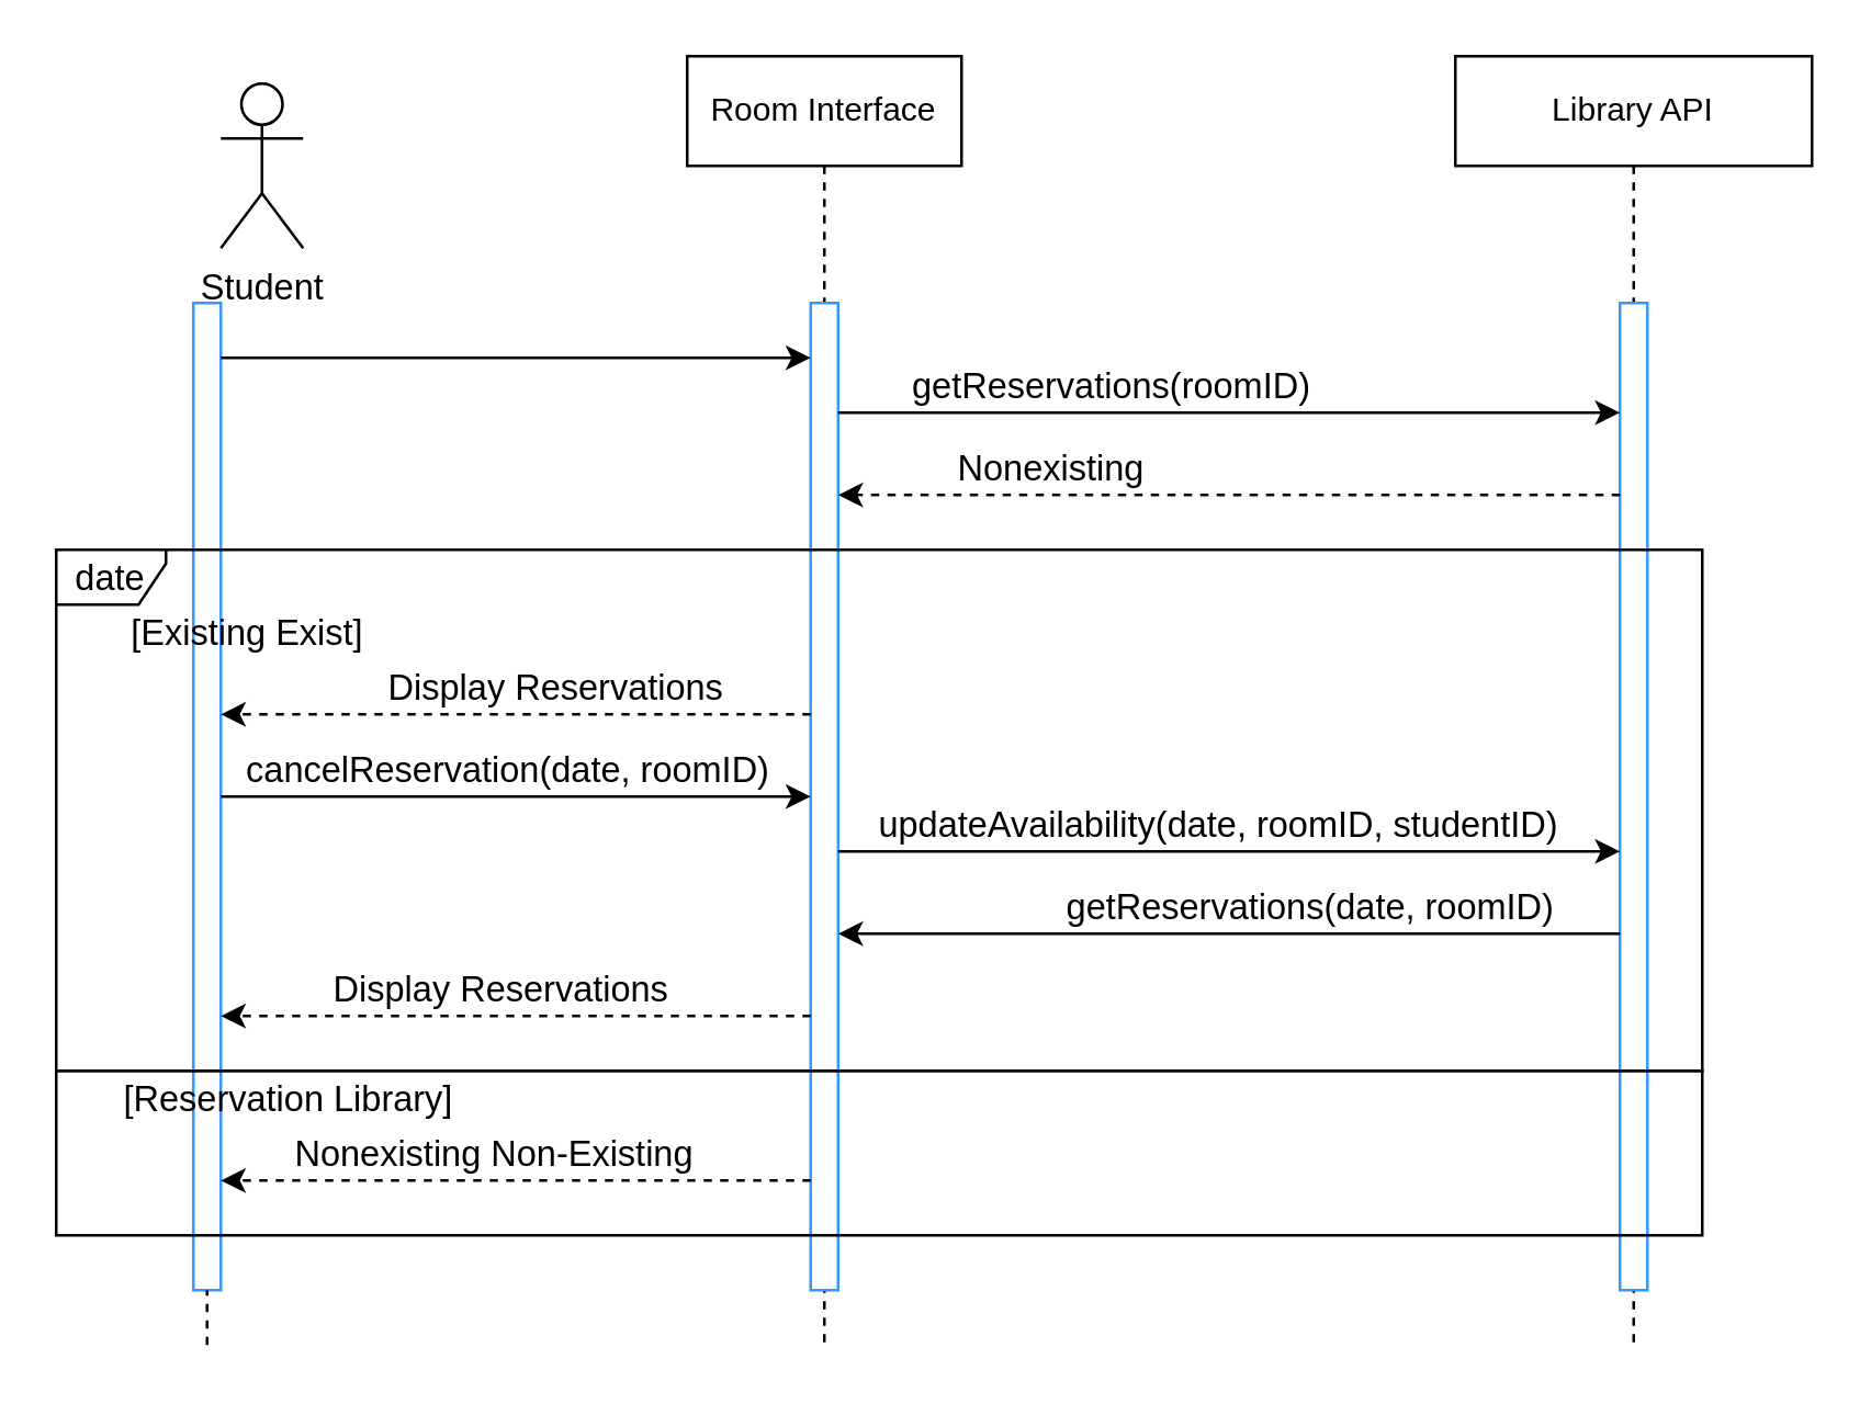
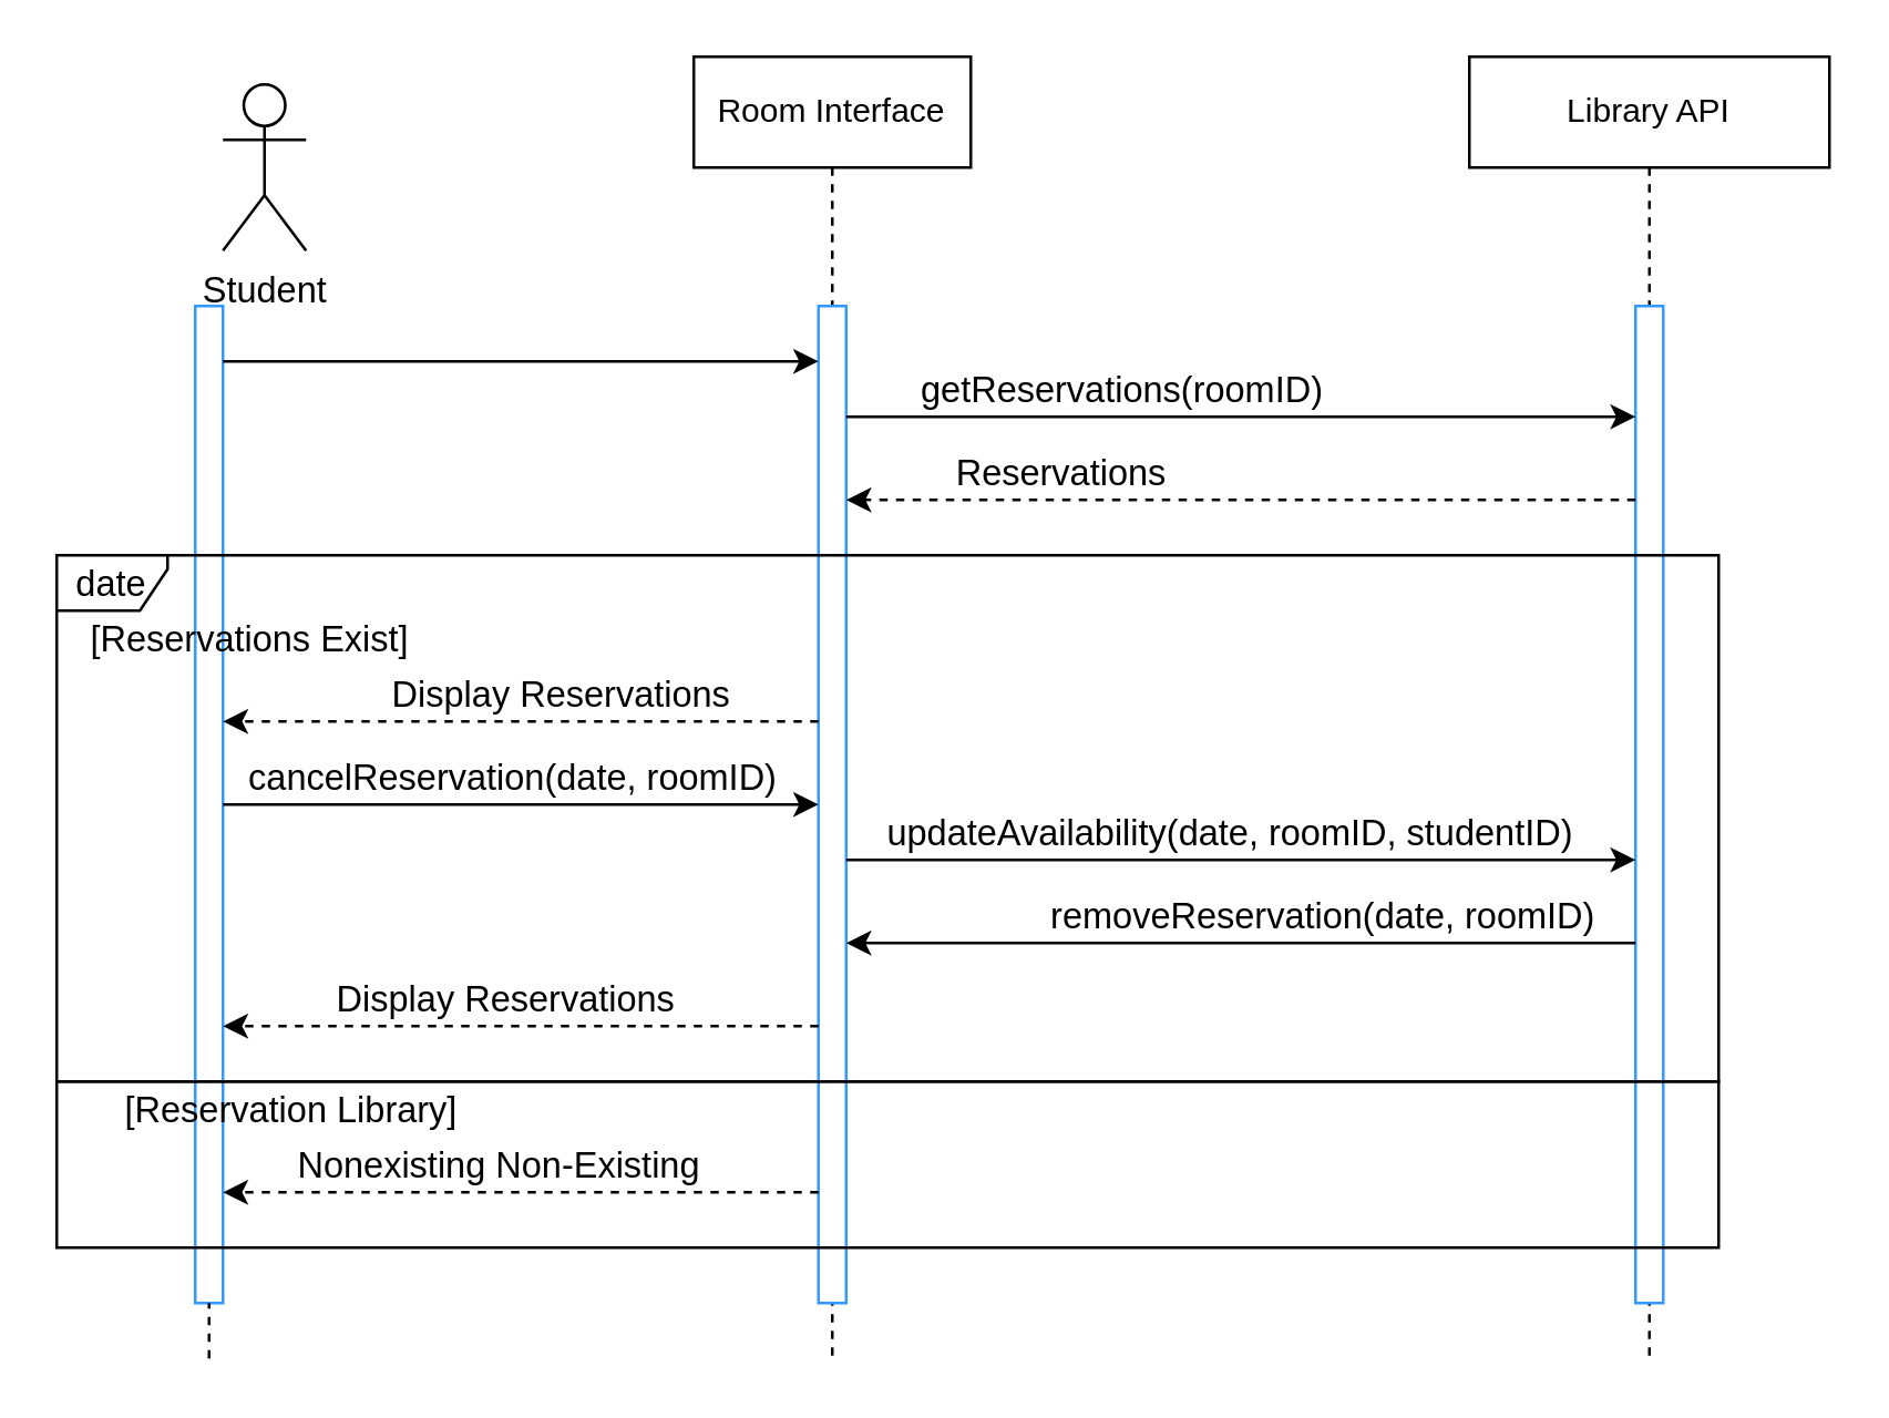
  <mxCell id="0" />
  <mxCell id="1" parent="0" />
  <mxCell id="2" value="Library API" style="shape=umlLifeline;perimeter=lifelinePerimeter;whiteSpace=wrap;html=1;container=0;dropTarget=0;collapsible=0;recursiveResize=0;outlineConnect=0;portConstraint=eastwest;newEdgeStyle={&quot;edgeStyle&quot;:&quot;elbowEdgeStyle&quot;,&quot;elbow&quot;:&quot;vertical&quot;,&quot;curved&quot;:0,&quot;rounded&quot;:0};" parent="1" vertex="1"><mxGeometry x="530" y="20" width="130" height="470" as="geometry" /></mxCell>
  <mxCell id="3" value="" style="html=1;points=[];perimeter=orthogonalPerimeter;outlineConnect=0;targetShapes=umlLifeline;portConstraint=eastwest;newEdgeStyle={&quot;edgeStyle&quot;:&quot;elbowEdgeStyle&quot;,&quot;elbow&quot;:&quot;vertical&quot;,&quot;curved&quot;:0,&quot;rounded&quot;:0};strokeColor=#3399FF;" parent="2" vertex="1"><mxGeometry x="60" y="90" width="10" height="360" as="geometry" /></mxCell>
  <mxCell id="4" value="Student" style="shape=umlActor;verticalLabelPosition=bottom;verticalAlign=top;html=1;outlineConnect=0;strokeColor=#000000;fontSize=13;" parent="1" vertex="1"><mxGeometry x="80" y="30" width="30" height="60" as="geometry" /></mxCell>
  <mxCell id="5" value="" style="html=1;points=[];perimeter=orthogonalPerimeter;outlineConnect=0;targetShapes=umlLifeline;portConstraint=eastwest;newEdgeStyle={&quot;edgeStyle&quot;:&quot;elbowEdgeStyle&quot;,&quot;elbow&quot;:&quot;vertical&quot;,&quot;curved&quot;:0,&quot;rounded&quot;:0};strokeColor=#3399FF;" parent="1" vertex="1"><mxGeometry x="70" y="110" width="10" height="360" as="geometry" /></mxCell>
  <mxCell id="6" value="Room Interface" style="shape=umlLifeline;perimeter=lifelinePerimeter;whiteSpace=wrap;html=1;container=0;dropTarget=0;collapsible=0;recursiveResize=0;outlineConnect=0;portConstraint=eastwest;newEdgeStyle={&quot;edgeStyle&quot;:&quot;elbowEdgeStyle&quot;,&quot;elbow&quot;:&quot;vertical&quot;,&quot;curved&quot;:0,&quot;rounded&quot;:0};" parent="1" vertex="1"><mxGeometry x="250" y="20" width="100" height="470" as="geometry" /></mxCell>
  <mxCell id="7" value="" style="html=1;points=[];perimeter=orthogonalPerimeter;outlineConnect=0;targetShapes=umlLifeline;portConstraint=eastwest;newEdgeStyle={&quot;edgeStyle&quot;:&quot;elbowEdgeStyle&quot;,&quot;elbow&quot;:&quot;vertical&quot;,&quot;curved&quot;:0,&quot;rounded&quot;:0};strokeColor=#3399FF;" parent="6" vertex="1"><mxGeometry x="45" y="90" width="10" height="360" as="geometry" /></mxCell>
  <mxCell id="8" value="" style="endArrow=none;dashed=1;html=1;rounded=0;fontSize=13;" parent="1" target="5" edge="1"><mxGeometry width="50" height="50" relative="1" as="geometry"><mxPoint x="75" y="490" as="sourcePoint" /><mxPoint x="75" y="640" as="targetPoint" /><Array as="points" /></mxGeometry></mxCell>
  <mxCell id="9" value="" style="endArrow=classic;html=1;rounded=0;fontSize=13;" parent="1" source="5" target="7" edge="1"><mxGeometry width="50" height="50" relative="1" as="geometry"><mxPoint x="180" y="360" as="sourcePoint" /><mxPoint x="230" y="310" as="targetPoint" /><Array as="points"><mxPoint x="150" y="130" /></Array></mxGeometry></mxCell>
  <mxCell id="10" value="cancelReservation(date, roomID)" style="text;html=1;strokeColor=none;fillColor=none;align=center;verticalAlign=middle;whiteSpace=wrap;rounded=0;fontSize=13;" parent="1" vertex="1"><mxGeometry x="80" y="270" width="210" height="20" as="geometry" /></mxCell>
  <mxCell id="11" value="date" style="shape=umlFrame;whiteSpace=wrap;html=1;pointerEvents=0;strokeColor=#000000;fontSize=13;width=40;height=20;" parent="1" vertex="1"><mxGeometry x="20" y="200" width="600" height="190" as="geometry" /></mxCell>
- <mxCell id="12" value="[Existing Exist]" style="text;html=1;strokeColor=none;fillColor=none;align=center;verticalAlign=middle;whiteSpace=wrap;rounded=0;fontSize=13;" parent="1" vertex="1"><mxGeometry x="20" y="220" width="140" height="20" as="geometry" /></mxCell>
+ <mxCell id="12" value="[Reservations Exist]" style="text;html=1;strokeColor=none;fillColor=none;align=center;verticalAlign=middle;whiteSpace=wrap;rounded=0;fontSize=13;" parent="1" vertex="1"><mxGeometry x="20" y="220" width="140" height="20" as="geometry" /></mxCell>
  <mxCell id="13" value="" style="endArrow=classic;html=1;rounded=0;fontSize=13;dashed=1;" parent="1" source="3" target="7" edge="1"><mxGeometry width="50" height="50" relative="1" as="geometry"><mxPoint x="460" y="380" as="sourcePoint" /><mxPoint x="475" y="220" as="targetPoint" /><Array as="points"><mxPoint x="480" y="180" /></Array></mxGeometry></mxCell>
- <mxCell id="14" value="Nonexisting" style="text;html=1;strokeColor=none;fillColor=none;align=center;verticalAlign=middle;whiteSpace=wrap;rounded=0;fontSize=13;" parent="1" vertex="1"><mxGeometry x="337.5" y="160" width="90" height="20" as="geometry" /></mxCell>
+ <mxCell id="14" value="Reservations" style="text;html=1;strokeColor=none;fillColor=none;align=center;verticalAlign=middle;whiteSpace=wrap;rounded=0;fontSize=13;" parent="1" vertex="1"><mxGeometry x="337.5" y="160" width="90" height="20" as="geometry" /></mxCell>
  <mxCell id="15" value="" style="endArrow=classic;html=1;rounded=0;fontSize=13;" parent="1" edge="1" target="7"><mxGeometry width="50" height="50" relative="1" as="geometry"><mxPoint x="80" y="290" as="sourcePoint" /><mxPoint x="282.5" y="290" as="targetPoint" /><Array as="points"><mxPoint x="150" y="290" /><mxPoint x="215" y="290" /></Array></mxGeometry></mxCell>
  <mxCell id="16" value="" style="endArrow=classic;html=1;rounded=0;fontSize=13;" parent="1" source="3" edge="1" target="7"><mxGeometry width="50" height="50" relative="1" as="geometry"><mxPoint x="510" y="340" as="sourcePoint" /><mxPoint x="292.5" y="340" as="targetPoint" /><Array as="points"><mxPoint x="430" y="340" /><mxPoint x="350" y="340" /></Array></mxGeometry></mxCell>
- <mxCell id="17" value="getReservations(date, roomID)" style="text;html=1;strokeColor=none;fillColor=none;align=center;verticalAlign=middle;whiteSpace=wrap;rounded=0;fontSize=13;" parent="1" vertex="1"><mxGeometry x="365" y="320" width="225" height="20" as="geometry" /></mxCell>
+ <mxCell id="17" value="removeReservation(date, roomID)" style="text;html=1;strokeColor=none;fillColor=none;align=center;verticalAlign=middle;whiteSpace=wrap;rounded=0;fontSize=13;" parent="1" vertex="1"><mxGeometry x="365" y="320" width="225" height="20" as="geometry" /></mxCell>
  <mxCell id="18" value="" style="rounded=0;whiteSpace=wrap;html=1;strokeColor=#000000;fontSize=13;fillColor=none;" parent="1" vertex="1"><mxGeometry x="20" y="390" width="600" height="60" as="geometry" /></mxCell>
  <mxCell id="19" value="" style="endArrow=classic;html=1;rounded=0;fontSize=13;dashed=1;" parent="1" edge="1" target="5" source="7"><mxGeometry width="50" height="50" relative="1" as="geometry"><mxPoint x="282.5" y="455" as="sourcePoint" /><mxPoint x="80" y="455" as="targetPoint" /><Array as="points"><mxPoint x="180" y="370" /></Array></mxGeometry></mxCell>
  <mxCell id="20" value="Display Reservations" style="text;html=1;strokeColor=none;fillColor=none;align=center;verticalAlign=middle;whiteSpace=wrap;rounded=0;fontSize=13;" parent="1" vertex="1"><mxGeometry x="95" y="350" width="175" height="20" as="geometry" /></mxCell>
  <mxCell id="21" value="[Reservation Library]" style="text;html=1;strokeColor=none;fillColor=none;align=center;verticalAlign=middle;whiteSpace=wrap;rounded=0;fontSize=13;" parent="1" vertex="1"><mxGeometry x="20" y="390" width="170" height="20" as="geometry" /></mxCell>
  <mxCell id="22" value="" style="endArrow=classic;html=1;rounded=0;dashed=1;fontSize=13;" parent="1" target="5" edge="1" source="7"><mxGeometry width="50" height="50" relative="1" as="geometry"><mxPoint x="280" y="610" as="sourcePoint" /><mxPoint x="77.5" y="610" as="targetPoint" /><Array as="points"><mxPoint x="260" y="430" /><mxPoint x="170" y="430" /></Array></mxGeometry></mxCell>
  <mxCell id="23" value="Nonexisting Non-Existing" style="text;html=1;strokeColor=none;fillColor=none;align=center;verticalAlign=middle;whiteSpace=wrap;rounded=0;fontSize=13;" parent="1" vertex="1"><mxGeometry x="80" y="410" width="200" height="20" as="geometry" /></mxCell>
  <mxCell id="24" value="getReservations(roomID)" style="text;html=1;strokeColor=none;fillColor=none;align=center;verticalAlign=middle;whiteSpace=wrap;rounded=0;fontSize=13;" parent="1" vertex="1"><mxGeometry x="320" y="130" width="170" height="20" as="geometry" /></mxCell>
  <mxCell id="25" value="" style="endArrow=classic;html=1;rounded=0;" parent="1" source="7" target="3" edge="1"><mxGeometry width="50" height="50" relative="1" as="geometry"><mxPoint x="282.5" y="170" as="sourcePoint" /><mxPoint x="700" y="150" as="targetPoint" /><Array as="points"><mxPoint x="330" y="150" /><mxPoint x="418" y="150" /><mxPoint x="470" y="150" /></Array></mxGeometry></mxCell>
  <mxCell id="26" value="" style="endArrow=classic;html=1;rounded=0;fontSize=13;dashed=1;" parent="1" source="7" target="5" edge="1"><mxGeometry width="50" height="50" relative="1" as="geometry"><mxPoint x="275" y="260" as="sourcePoint" /><mxPoint x="80" y="270" as="targetPoint" /><Array as="points"><mxPoint x="240" y="260" /><mxPoint x="190" y="260" /></Array></mxGeometry></mxCell>
  <mxCell id="27" value="Display Reservations" style="text;html=1;strokeColor=none;fillColor=none;align=center;verticalAlign=middle;whiteSpace=wrap;rounded=0;fontSize=13;" parent="1" vertex="1"><mxGeometry x="135" y="240" width="135" height="20" as="geometry" /></mxCell>
  <mxCell id="28" value="updateAvailability(date, roomID, studentID)" style="text;html=1;strokeColor=none;fillColor=none;align=center;verticalAlign=middle;whiteSpace=wrap;rounded=0;fontSize=13;" parent="1" vertex="1"><mxGeometry x="310" y="290" width="267.5" height="20" as="geometry" /></mxCell>
  <mxCell id="29" value="" style="endArrow=classic;html=1;rounded=0;" parent="1" target="3" edge="1" source="7"><mxGeometry width="50" height="50" relative="1" as="geometry"><mxPoint x="292.5" y="310" as="sourcePoint" /><mxPoint x="510" y="310" as="targetPoint" /><Array as="points"><mxPoint x="320" y="310" /><mxPoint x="330" y="310" /><mxPoint x="390" y="310" /><mxPoint x="480" y="310" /><mxPoint x="530" y="310" /><mxPoint x="540" y="310" /></Array></mxGeometry></mxCell>
